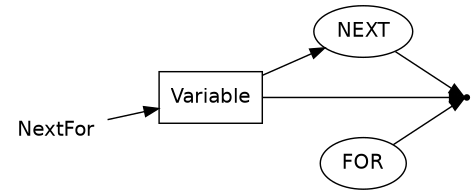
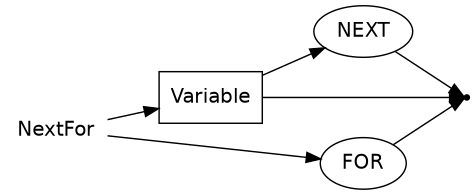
  digraph {
    fontname="DejaVu Sans"
    rankdir=LR
    node [fontname="DejaVu Sans" shape=oval]
    edge [fontname="DejaVu Sans"]
    n1 [label=NextFor shape=plaintext]
    n2 [label=Variable shape=box]
    n3 [label=FOR]
    n4 [label=NEXT]
    end [shape=point]
    n1 -> n2
+   n1 -> n3
    n2 -> n4
    n2 -> end
    n3 -> end
    n4 -> end
  }
